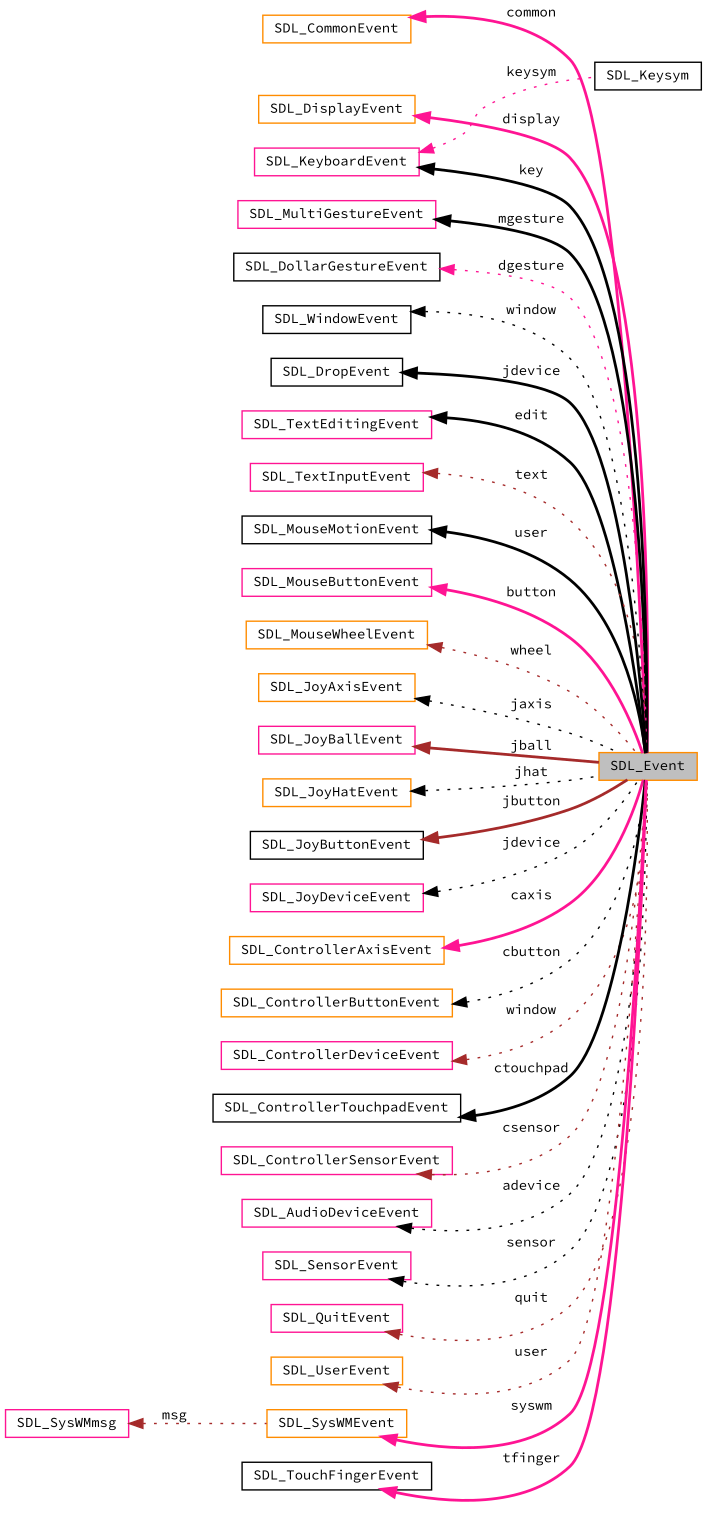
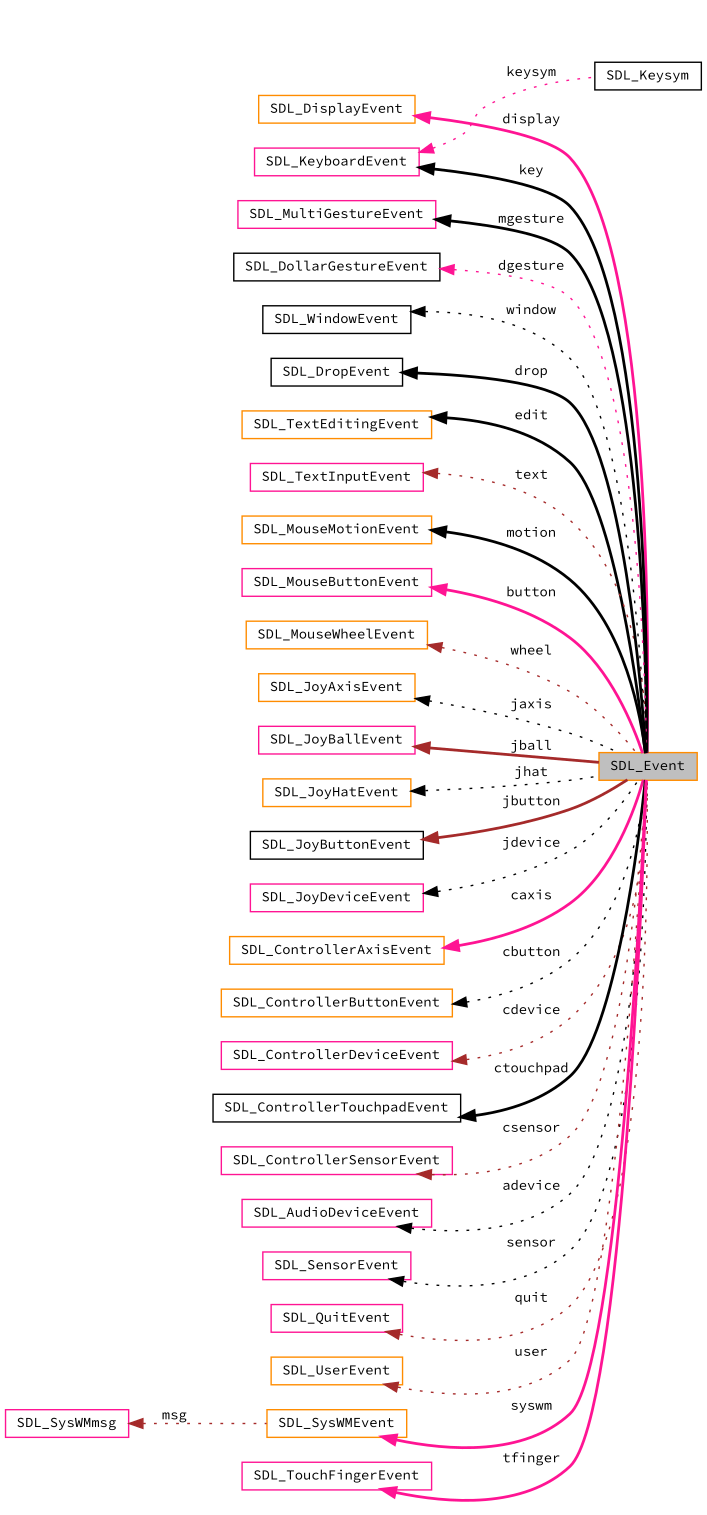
  digraph {
    fontname="Source Code Pro"
    rankdir=LR
    node [color=deeppink fillcolor=white fontname="Source Code Pro" fontsize=10 shape=record style=filled]
    edge [color=black dir=back fontname="Source Code Pro" fontsize=10 labelfontname=FreeSans labelfontsize=10 style=dotted]
    n1 [color=darkorange fillcolor=grey75 fontcolor=black height=0.2 label=SDL_Event width=0.4]
-   n2 [color=darkorange height=0.2 label=SDL_CommonEvent width=0.4]
    n3 [color=darkorange height=0.2 label=SDL_DisplayEvent width=0.4]
    n4 [color=black height=0.2 label=SDL_WindowEvent width=0.4]
    n5 [height=0.2 label=SDL_KeyboardEvent width=0.4]
    n6 [color=black height=0.2 label=SDL_Keysym width=0.4]
-   n7 [height=0.2 label=SDL_TextEditingEvent width=0.4]
+   n7 [color=darkorange height=0.2 label=SDL_TextEditingEvent width=0.4]
    n8 [height=0.2 label=SDL_TextInputEvent width=0.4]
-   n9 [color=black height=0.2 label=SDL_MouseMotionEvent width=0.4]
+   n9 [color=darkorange height=0.2 label=SDL_MouseMotionEvent width=0.4]
    n10 [height=0.2 label=SDL_MouseButtonEvent width=0.4]
    n11 [color=darkorange height=0.2 label=SDL_MouseWheelEvent width=0.4]
    n12 [color=darkorange height=0.2 label=SDL_JoyAxisEvent width=0.4]
    n13 [height=0.2 label=SDL_JoyBallEvent width=0.4]
    n14 [color=darkorange height=0.2 label=SDL_JoyHatEvent width=0.4]
    n15 [color=black height=0.2 label=SDL_JoyButtonEvent width=0.4]
    n16 [height=0.2 label=SDL_JoyDeviceEvent width=0.4]
    n17 [color=darkorange height=0.2 label=SDL_ControllerAxisEvent width=0.4]
    n18 [color=darkorange height=0.2 label=SDL_ControllerButtonEvent width=0.4]
    n19 [height=0.2 label=SDL_ControllerDeviceEvent width=0.4]
    n20 [color=black height=0.2 label=SDL_ControllerTouchpadEvent width=0.4]
    n21 [height=0.2 label=SDL_ControllerSensorEvent width=0.4]
    n22 [height=0.2 label=SDL_AudioDeviceEvent width=0.4]
    n23 [height=0.2 label=SDL_SensorEvent width=0.4]
    n24 [height=0.2 label=SDL_QuitEvent width=0.4]
    n25 [color=darkorange height=0.2 label=SDL_UserEvent width=0.4]
    n26 [color=darkorange height=0.2 label=SDL_SysWMEvent width=0.4]
    n27 [height=0.2 label=SDL_SysWMmsg width=0.4]
-   n28 [color=black height=0.2 label=SDL_TouchFingerEvent width=0.4]
+   n28 [height=0.2 label=SDL_TouchFingerEvent width=0.4]
    n29 [height=0.2 label=SDL_MultiGestureEvent width=0.4]
    n30 [color=black height=0.2 label=SDL_DollarGestureEvent width=0.4]
    n31 [color=black height=0.2 label=SDL_DropEvent width=0.4]
-   n2 -> n1 [color=deeppink label=" common" style=bold]
    n3 -> n1 [color=deeppink label=" display" style=bold]
    n4 -> n1 [label=" window"]
    n5 -> n1 [label=" key" style=bold]
    n5 -> n6 [color=deeppink label=" keysym"]
    n7 -> n1 [label=" edit" style=bold]
    n8 -> n1 [color=brown label=" text"]
-   n9 -> n1 [label=" user" style=bold]
+   n9 -> n1 [label=" motion" style=bold]
    n10 -> n1 [color=deeppink label=" button" style=bold]
    n11 -> n1 [color=brown label=" wheel"]
    n12 -> n1 [label=" jaxis"]
    n13 -> n1 [color=brown label=" jball" style=bold]
    n14 -> n1 [label=" jhat"]
    n15 -> n1 [color=brown label=" jbutton" style=bold]
    n16 -> n1 [label=" jdevice"]
    n17 -> n1 [color=deeppink label=" caxis" style=bold]
    n18 -> n1 [label=" cbutton"]
-   n19 -> n1 [color=brown label=" window"]
+   n19 -> n1 [color=brown label=" cdevice"]
    n20 -> n1 [label=" ctouchpad" style=bold]
    n21 -> n1 [color=brown label=" csensor"]
    n22 -> n1 [label=" adevice"]
    n23 -> n1 [label=" sensor"]
    n24 -> n1 [color=brown label=" quit"]
    n25 -> n1 [color=brown label=" user"]
    n26 -> n1 [color=deeppink label=" syswm" style=bold]
    n27 -> n26 [color=brown label=" msg"]
    n28 -> n1 [color=deeppink label=" tfinger" style=bold]
    n29 -> n1 [label=" mgesture" style=bold]
    n30 -> n1 [color=deeppink label=" dgesture"]
-   n31 -> n1 [label=" jdevice" style=bold]
+   n31 -> n1 [label=" drop" style=bold]
  }
